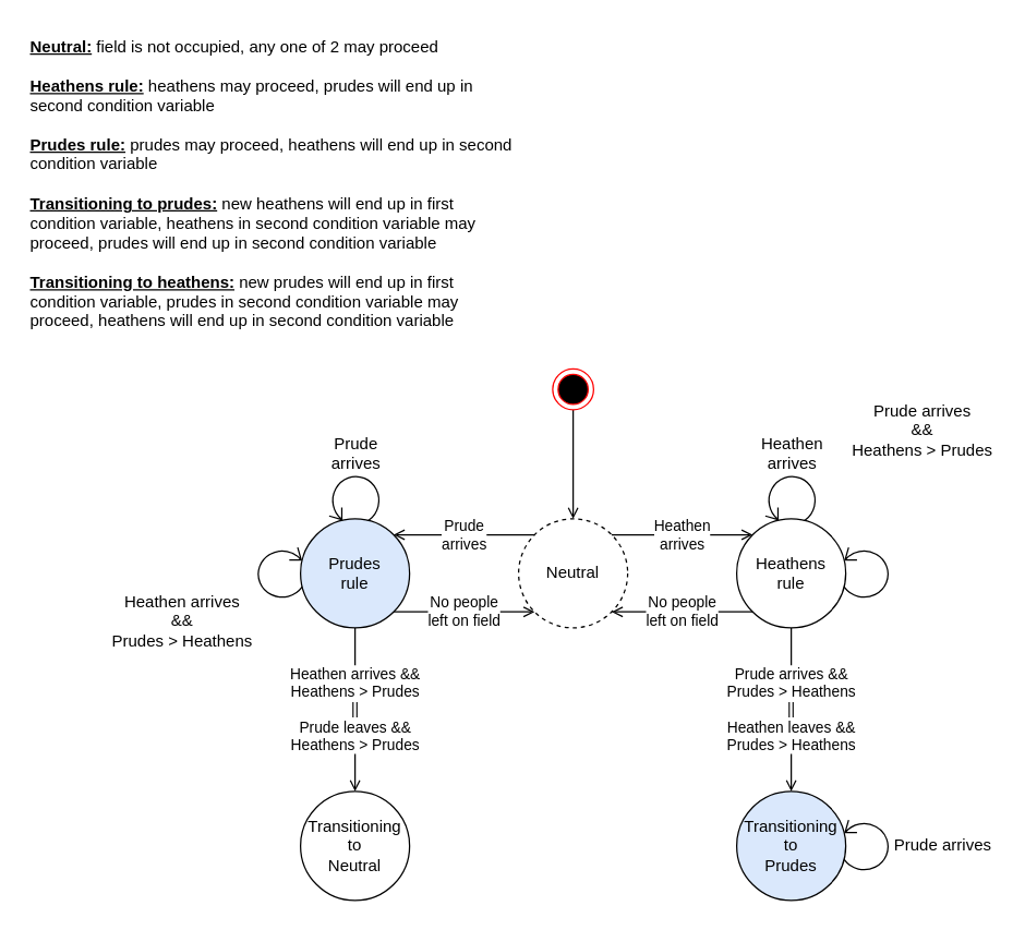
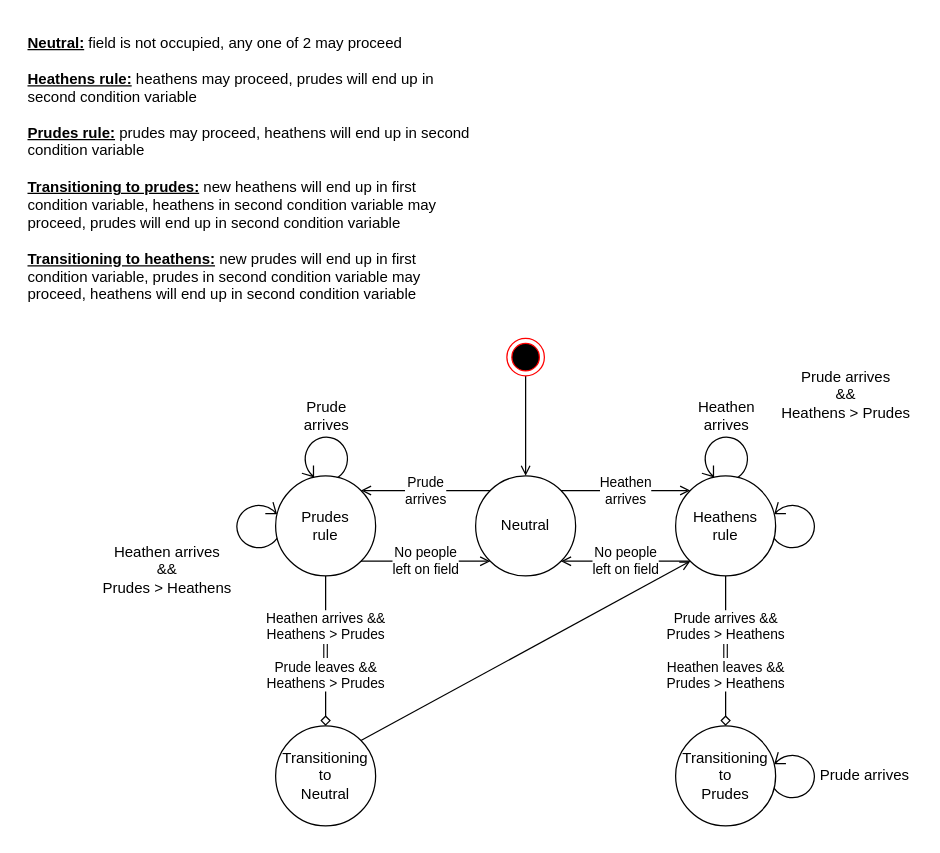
  <mxCell id="0" />
  <mxCell id="1" parent="0" />
+ <mxCell id="2" value="" style="endArrow=open;html=1;endFill=0;entryX=0;entryY=1;entryDx=0;entryDy=0;exitX=1;exitY=0;exitDx=0;exitDy=0;" edge="1" parent="1" source="24" target="9"><mxGeometry width="50" height="50" relative="1" as="geometry"><mxPoint x="260" y="570" as="sourcePoint" /><mxPoint x="310" y="520" as="targetPoint" /></mxGeometry></mxCell>
  <mxCell id="3" value="" style="shape=mxgraph.bpmn.loop;html=1;outlineConnect=0;direction=south;flipH=1;flipV=0;" vertex="1" parent="1"><mxGeometry x="187" y="401" width="38" height="38" as="geometry" /></mxCell>
  <mxCell id="4" value="" style="shape=mxgraph.bpmn.loop;html=1;outlineConnect=0;direction=south;" vertex="1" parent="1"><mxGeometry x="615" y="601" width="38" height="38" as="geometry" /></mxCell>
  <mxCell id="5" value="&lt;div&gt;&lt;span&gt;Prude &lt;/span&gt;&lt;span&gt;arrives&lt;/span&gt;&lt;/div&gt;" style="text;html=1;strokeColor=none;fillColor=none;align=center;verticalAlign=middle;whiteSpace=wrap;rounded=0;" vertex="1" parent="1"><mxGeometry x="653" y="610" width="77" height="20" as="geometry" /></mxCell>
  <mxCell id="6" value="" style="shape=mxgraph.bpmn.loop;html=1;outlineConnect=0;direction=south;" vertex="1" parent="1"><mxGeometry x="615" y="401" width="38" height="38" as="geometry" /></mxCell>
  <mxCell id="7" value="" style="shape=mxgraph.bpmn.loop;html=1;outlineConnect=0;" vertex="1" parent="1"><mxGeometry x="561" y="347" width="38" height="38" as="geometry" /></mxCell>
- <mxCell id="8" value="Neutral" style="ellipse;whiteSpace=wrap;html=1;aspect=fixed;dashed=1;" vertex="1" parent="1"><mxGeometry x="380" y="380" width="80" height="80" as="geometry" /></mxCell>
+ <mxCell id="8" value="Neutral" style="ellipse;whiteSpace=wrap;html=1;aspect=fixed;" vertex="1" parent="1"><mxGeometry x="380" y="380" width="80" height="80" as="geometry" /></mxCell>
  <mxCell id="9" value="Heathens&lt;br&gt;rule" style="ellipse;whiteSpace=wrap;html=1;aspect=fixed;" vertex="1" parent="1"><mxGeometry x="540" y="380" width="80" height="80" as="geometry" /></mxCell>
  <mxCell id="10" value="" style="endArrow=open;html=1;endFill=0;" edge="1" parent="1" target="8"><mxGeometry width="50" height="50" relative="1" as="geometry"><mxPoint x="420" y="300" as="sourcePoint" /><mxPoint x="460" y="300" as="targetPoint" /></mxGeometry></mxCell>
  <mxCell id="11" value="" style="ellipse;html=1;shape=endState;fillColor=#000000;strokeColor=#ff0000;" vertex="1" parent="1"><mxGeometry x="405" y="270" width="30" height="30" as="geometry" /></mxCell>
  <mxCell id="12" value="Heathen&lt;br&gt;arrives" style="endArrow=open;html=1;entryX=0;entryY=0;entryDx=0;entryDy=0;exitX=1;exitY=0;exitDx=0;exitDy=0;endFill=0;" edge="1" parent="1" source="8" target="9"><mxGeometry width="50" height="50" relative="1" as="geometry"><mxPoint x="400" y="530" as="sourcePoint" /><mxPoint x="450" y="480" as="targetPoint" /></mxGeometry></mxCell>
  <mxCell id="13" value="Heathen arrives" style="text;html=1;strokeColor=none;fillColor=none;align=center;verticalAlign=middle;whiteSpace=wrap;rounded=0;" vertex="1" parent="1"><mxGeometry x="561" y="317" width="40" height="30" as="geometry" /></mxCell>
  <mxCell id="14" value="No people&lt;br&gt;left on field" style="endArrow=open;html=1;exitX=0;exitY=1;exitDx=0;exitDy=0;entryX=1;entryY=1;entryDx=0;entryDy=0;endFill=0;" edge="1" parent="1" source="9" target="8"><mxGeometry width="50" height="50" relative="1" as="geometry"><mxPoint x="450" y="500" as="sourcePoint" /><mxPoint x="500" y="450" as="targetPoint" /></mxGeometry></mxCell>
  <mxCell id="15" value="" style="shape=mxgraph.bpmn.loop;html=1;outlineConnect=0;" vertex="1" parent="1"><mxGeometry x="241" y="347" width="38" height="38" as="geometry" /></mxCell>
- <mxCell id="16" value="Prudes&lt;br&gt;rule" style="ellipse;whiteSpace=wrap;html=1;aspect=fixed;fillColor=#dae8fc;" vertex="1" parent="1"><mxGeometry x="220" y="380" width="80" height="80" as="geometry" /></mxCell>
+ <mxCell id="16" value="Prudes&lt;br&gt;rule" style="ellipse;whiteSpace=wrap;html=1;aspect=fixed;" vertex="1" parent="1"><mxGeometry x="220" y="380" width="80" height="80" as="geometry" /></mxCell>
  <mxCell id="17" value="Prude arrives" style="text;html=1;strokeColor=none;fillColor=none;align=center;verticalAlign=middle;whiteSpace=wrap;rounded=0;" vertex="1" parent="1"><mxGeometry x="241" y="317" width="40" height="30" as="geometry" /></mxCell>
- <mxCell id="18" value="Transitioning&lt;br&gt;to&lt;br&gt;Prudes" style="ellipse;whiteSpace=wrap;html=1;aspect=fixed;fillColor=#dae8fc;" vertex="1" parent="1"><mxGeometry x="540" y="580" width="80" height="80" as="geometry" /></mxCell>
+ <mxCell id="18" value="Transitioning&lt;br&gt;to&lt;br&gt;Prudes" style="ellipse;whiteSpace=wrap;html=1;aspect=fixed;" vertex="1" parent="1"><mxGeometry x="540" y="580" width="80" height="80" as="geometry" /></mxCell>
  <mxCell id="19" value="&lt;div&gt;&lt;span&gt;Prude &lt;/span&gt;&lt;span&gt;arrives&lt;/span&gt;&lt;/div&gt;&amp;amp;&amp;amp;&lt;br&gt;Heathens &amp;gt; Prudes" style="text;html=1;strokeColor=none;fillColor=none;align=center;verticalAlign=middle;whiteSpace=wrap;rounded=0;" vertex="1" parent="1"><mxGeometry x="623" y="305" width="107" height="20" as="geometry" /></mxCell>
- <mxCell id="20" value="Prude arrives &amp;amp;&amp;amp;&lt;br&gt;Prudes &amp;gt; Heathens&lt;br&gt;||&lt;br&gt;Heathen leaves &amp;amp;&amp;amp;&lt;br&gt;Prudes &amp;gt; Heathens" style="endArrow=open;html=1;endFill=0;" edge="1" parent="1" source="9" target="18"><mxGeometry width="50" height="50" relative="1" as="geometry"><mxPoint x="520" y="540" as="sourcePoint" /><mxPoint x="570" y="490" as="targetPoint" /></mxGeometry></mxCell>
+ <mxCell id="20" value="Prude arrives &amp;amp;&amp;amp;&lt;br&gt;Prudes &amp;gt; Heathens&lt;br&gt;||&lt;br&gt;Heathen leaves &amp;amp;&amp;amp;&lt;br&gt;Prudes &amp;gt; Heathens" style="endArrow=diamond;html=1;endFill=0;" edge="1" parent="1" source="9" target="18"><mxGeometry width="50" height="50" relative="1" as="geometry"><mxPoint x="520" y="540" as="sourcePoint" /><mxPoint x="570" y="490" as="targetPoint" /></mxGeometry></mxCell>
  <mxCell id="21" value="No people&lt;br&gt;left on field" style="endArrow=open;html=1;exitX=1;exitY=1;exitDx=0;exitDy=0;entryX=0;entryY=1;entryDx=0;entryDy=0;endFill=0;" edge="1" parent="1" source="16" target="8"><mxGeometry width="50" height="50" relative="1" as="geometry"><mxPoint x="320" y="540" as="sourcePoint" /><mxPoint x="370" y="490" as="targetPoint" /></mxGeometry></mxCell>
  <mxCell id="22" value="Prude&lt;br&gt;arrives" style="endArrow=open;html=1;exitX=0;exitY=0;exitDx=0;exitDy=0;entryX=1;entryY=0;entryDx=0;entryDy=0;endFill=0;" edge="1" parent="1" source="8" target="16"><mxGeometry width="50" height="50" relative="1" as="geometry"><mxPoint x="300" y="360" as="sourcePoint" /><mxPoint x="350" y="310" as="targetPoint" /></mxGeometry></mxCell>
  <mxCell id="23" value="&lt;div&gt;Heathen arrives&lt;/div&gt;&amp;amp;&amp;amp;&lt;br&gt;Prudes &amp;gt; Heathens" style="text;html=1;strokeColor=none;fillColor=none;align=center;verticalAlign=middle;whiteSpace=wrap;rounded=0;flipH=0;flipV=0;" vertex="1" parent="1"><mxGeometry x="80" y="445" width="107" height="20" as="geometry" /></mxCell>
  <mxCell id="24" value="Transitioning&lt;br&gt;to&lt;br&gt;Neutral" style="ellipse;whiteSpace=wrap;html=1;aspect=fixed;" vertex="1" parent="1"><mxGeometry x="220" y="580" width="80" height="80" as="geometry" /></mxCell>
- <mxCell id="25" value="Heathen arrives &amp;amp;&amp;amp;&lt;br&gt;Heathens &amp;gt; Prudes&lt;br&gt;||&lt;br&gt;Prude leaves &amp;amp;&amp;amp;&lt;br&gt;Heathens &amp;gt; Prudes" style="endArrow=open;html=1;endFill=0;" edge="1" parent="1" source="16" target="24"><mxGeometry width="50" height="50" relative="1" as="geometry"><mxPoint x="190" y="550" as="sourcePoint" /><mxPoint x="240" y="500" as="targetPoint" /></mxGeometry></mxCell>
+ <mxCell id="25" value="Heathen arrives &amp;amp;&amp;amp;&lt;br&gt;Heathens &amp;gt; Prudes&lt;br&gt;||&lt;br&gt;Prude leaves &amp;amp;&amp;amp;&lt;br&gt;Heathens &amp;gt; Prudes" style="endArrow=diamond;html=1;endFill=0;" edge="1" parent="1" source="16" target="24"><mxGeometry width="50" height="50" relative="1" as="geometry"><mxPoint x="190" y="550" as="sourcePoint" /><mxPoint x="240" y="500" as="targetPoint" /></mxGeometry></mxCell>
  <mxCell id="26" value="&lt;b&gt;&lt;u&gt;Neutral:&lt;/u&gt;&lt;/b&gt; field is not occupied, any one of 2 may proceed&lt;br&gt;&lt;br&gt;&lt;b&gt;&lt;u&gt;Heathens rule:&lt;/u&gt;&lt;/b&gt; heathens may proceed, prudes will end up in&amp;nbsp; second condition variable&lt;br&gt;&lt;br&gt;&lt;b&gt;&lt;u&gt;Prudes rule:&lt;/u&gt;&lt;/b&gt; prudes may proceed, heathens will end up in second condition variable&lt;br&gt;&lt;br&gt;&lt;b&gt;&lt;u&gt;Transitioning to prudes:&lt;/u&gt;&lt;/b&gt; new heathens will end up in first condition variable, heathens in second condition variable may proceed, prudes will end up in second condition variable&lt;br&gt;&lt;br&gt;&lt;b&gt;&lt;u&gt;Transitioning to heathens:&lt;/u&gt;&lt;/b&gt; new prudes will end up in first condition variable, prudes in second condition variable may proceed, heathens will end up in second condition variable" style="text;html=1;strokeColor=none;fillColor=none;align=left;verticalAlign=top;whiteSpace=wrap;rounded=0;horizontal=1;" vertex="1" parent="1"><mxGeometry x="20" y="20" width="360" height="280" as="geometry" /></mxCell>
